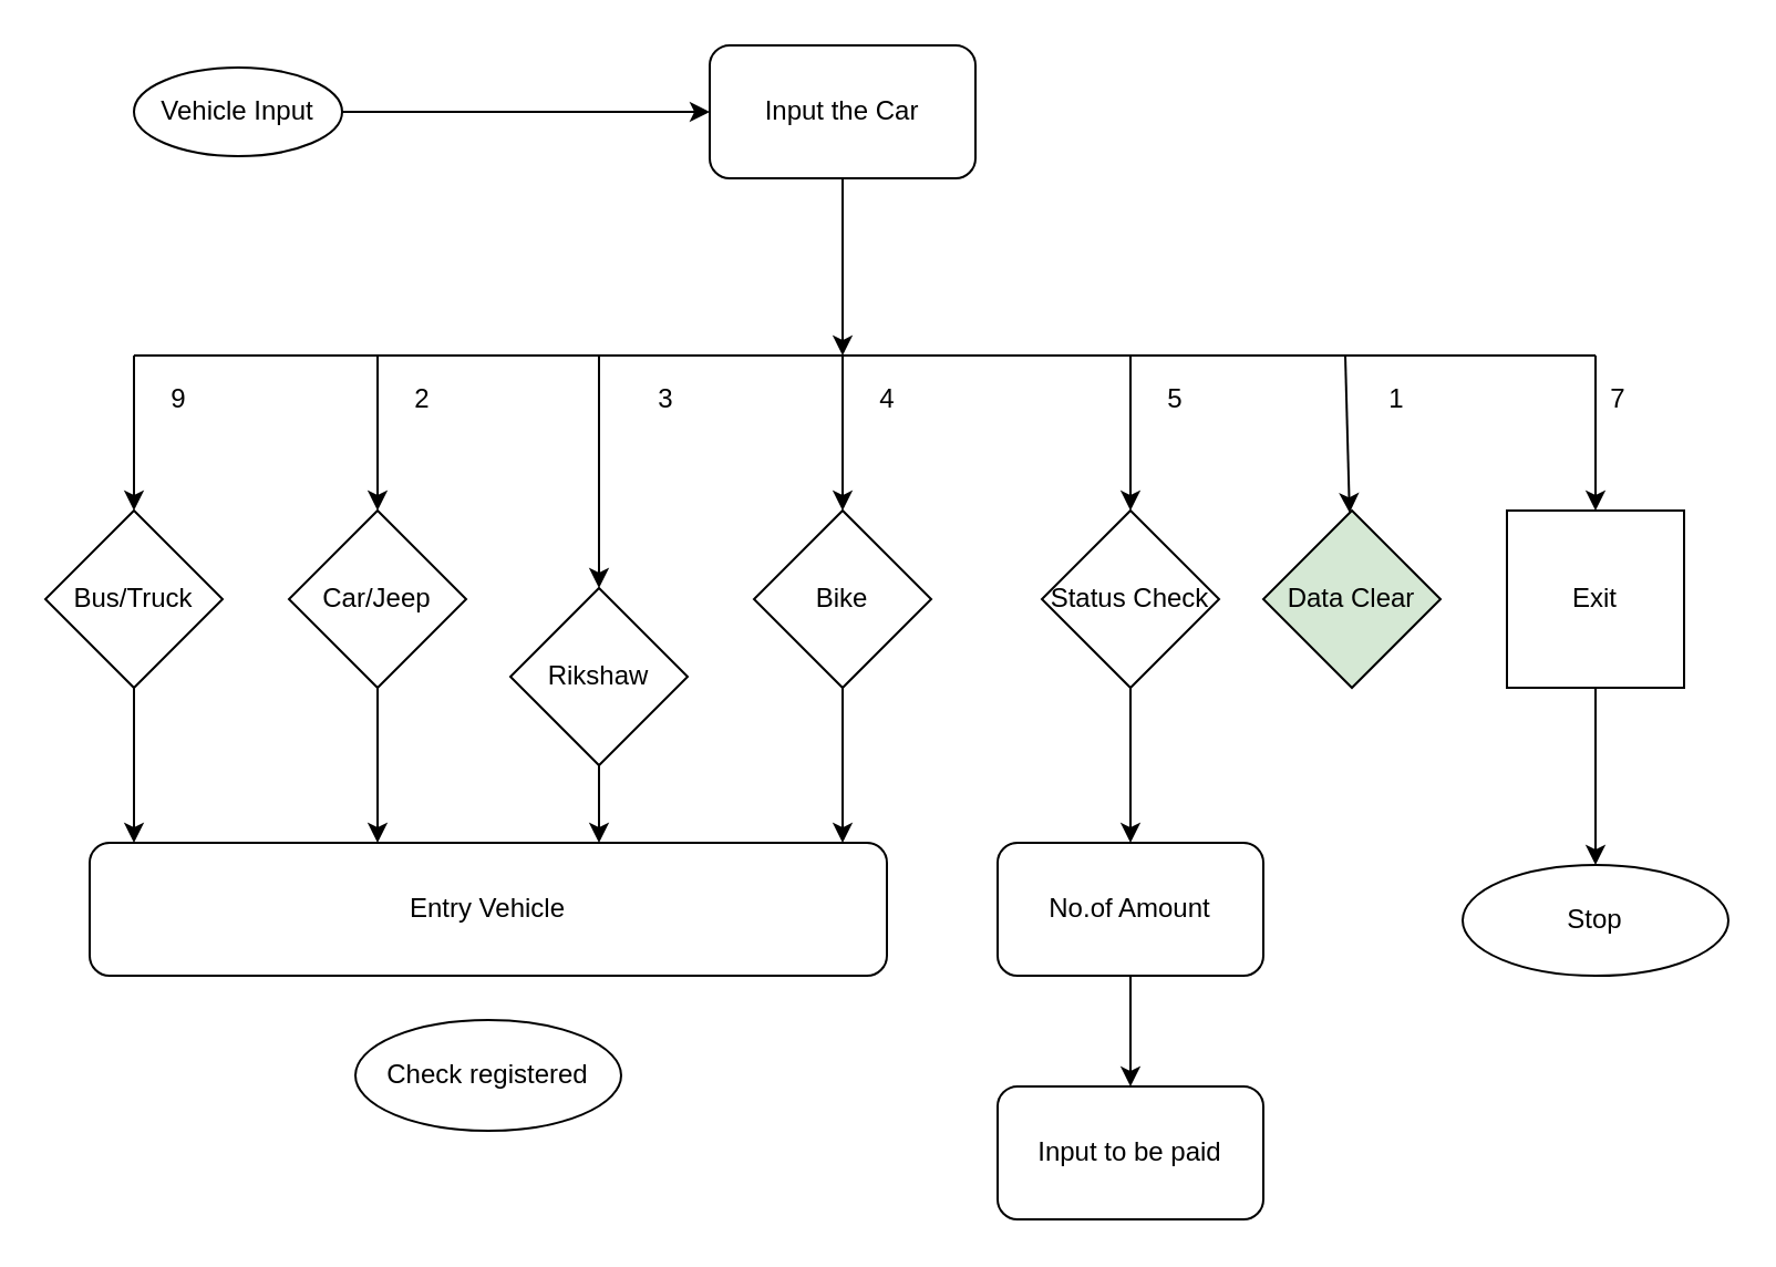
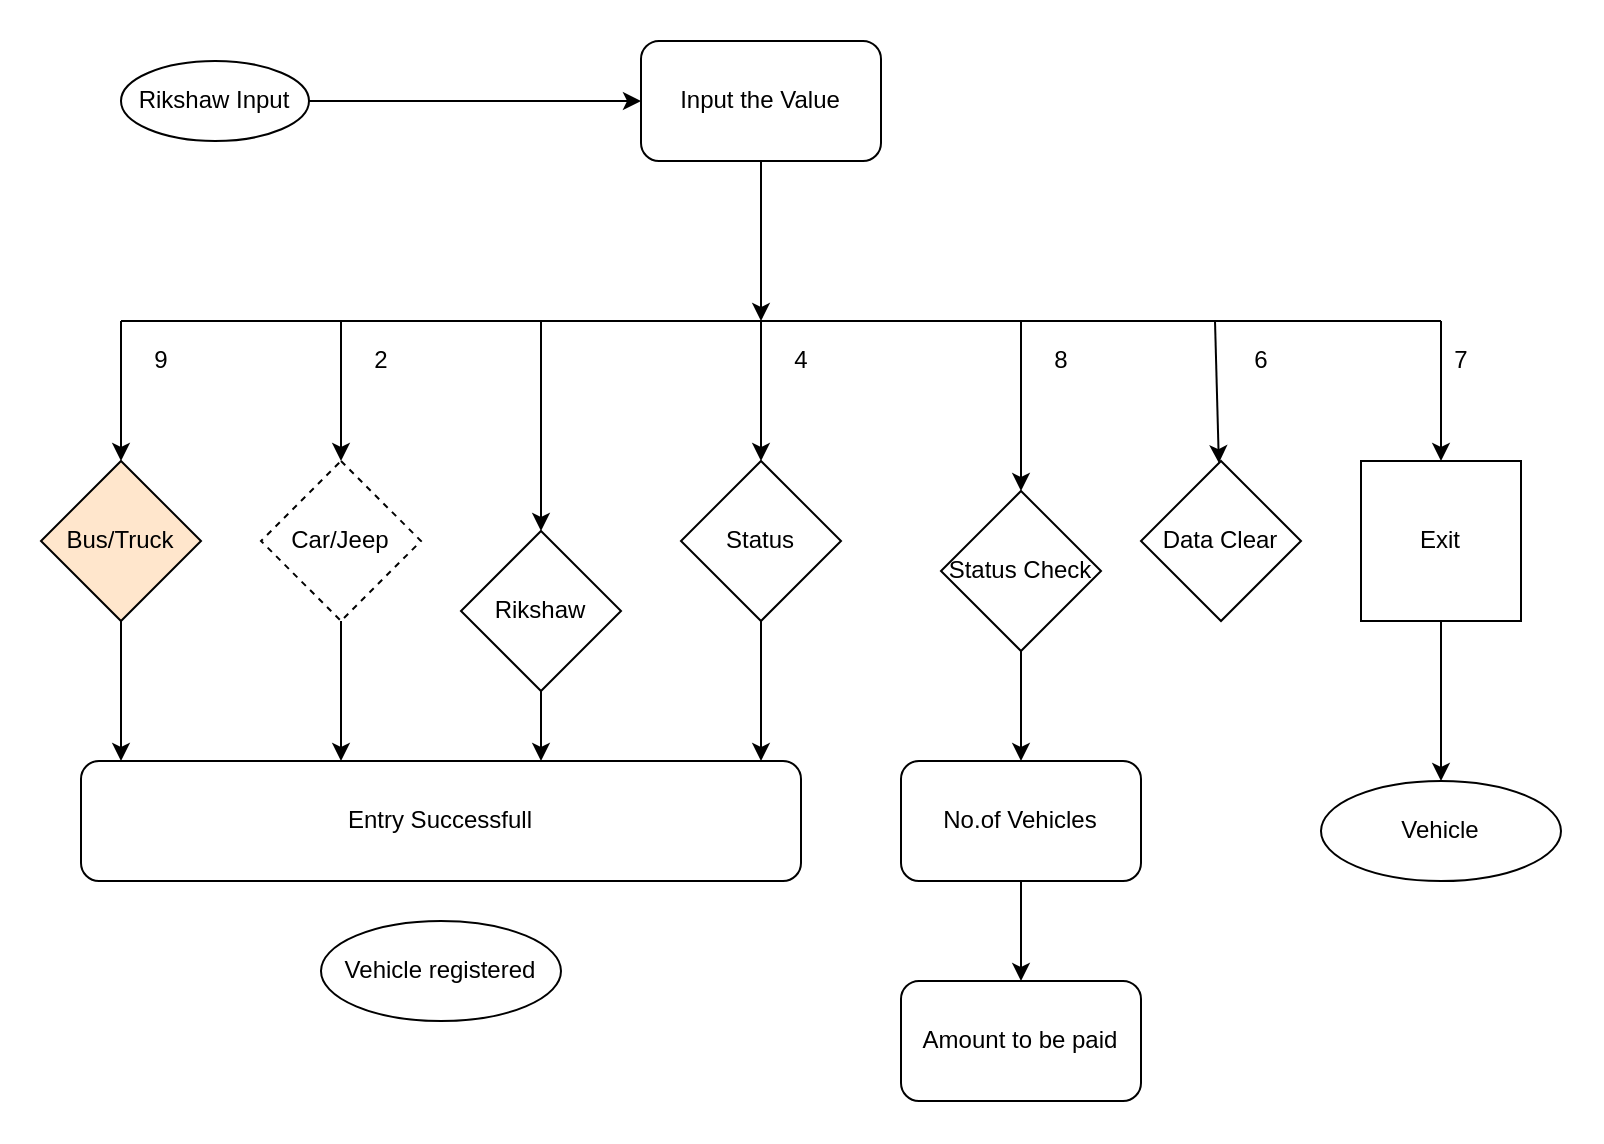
  <mxCell id="0" />
  <mxCell id="1" parent="0" />
- <mxCell id="2" value="Vehicle Input" style="ellipse;whiteSpace=wrap;html=1;" vertex="1" parent="1"><mxGeometry x="60" y="30" width="94" height="40" as="geometry" /></mxCell>
+ <mxCell id="2" value="Rikshaw Input" style="ellipse;whiteSpace=wrap;html=1;" vertex="1" parent="1"><mxGeometry x="60" y="30" width="94" height="40" as="geometry" /></mxCell>
  <mxCell id="3" value="" style="endArrow=classic;html=1;exitX=1;exitY=0.5;exitDx=0;exitDy=0;" edge="1" parent="1" source="2"><mxGeometry width="50" height="50" relative="1" as="geometry"><mxPoint x="340" y="290" as="sourcePoint" /><mxPoint x="320" y="50" as="targetPoint" /></mxGeometry></mxCell>
- <mxCell id="4" value="Input the Car" style="rounded=1;whiteSpace=wrap;html=1;" vertex="1" parent="1"><mxGeometry x="320" y="20" width="120" height="60" as="geometry" /></mxCell>
+ <mxCell id="4" value="Input the Value" style="rounded=1;whiteSpace=wrap;html=1;" vertex="1" parent="1"><mxGeometry x="320" y="20" width="120" height="60" as="geometry" /></mxCell>
  <mxCell id="5" value="" style="endArrow=classic;html=1;exitX=0.5;exitY=1;exitDx=0;exitDy=0;" edge="1" parent="1" source="4"><mxGeometry width="50" height="50" relative="1" as="geometry"><mxPoint x="370" y="84" as="sourcePoint" /><mxPoint x="380" y="160" as="targetPoint" /></mxGeometry></mxCell>
  <mxCell id="6" value="" style="endArrow=none;html=1;" edge="1" parent="1"><mxGeometry width="50" height="50" relative="1" as="geometry"><mxPoint x="60" y="160" as="sourcePoint" /><mxPoint x="720" y="160" as="targetPoint" /></mxGeometry></mxCell>
  <mxCell id="7" value="" style="endArrow=classic;html=1;" edge="1" parent="1"><mxGeometry width="50" height="50" relative="1" as="geometry"><mxPoint x="60" y="160" as="sourcePoint" /><mxPoint x="60" y="230" as="targetPoint" /></mxGeometry></mxCell>
- <mxCell id="8" value="Bus/Truck" style="rhombus;whiteSpace=wrap;html=1;" vertex="1" parent="1"><mxGeometry x="20" y="230" width="80" height="80" as="geometry" /></mxCell>
+ <mxCell id="8" value="Bus/Truck" style="rhombus;whiteSpace=wrap;html=1;fillColor=#ffe6cc;" vertex="1" parent="1"><mxGeometry x="20" y="230" width="80" height="80" as="geometry" /></mxCell>
  <mxCell id="9" value="" style="endArrow=classic;html=1;" edge="1" parent="1" target="10"><mxGeometry width="50" height="50" relative="1" as="geometry"><mxPoint x="170" y="160" as="sourcePoint" /><mxPoint x="220" y="230" as="targetPoint" /></mxGeometry></mxCell>
- <mxCell id="10" value="Car/Jeep" style="rhombus;whiteSpace=wrap;html=1;" vertex="1" parent="1"><mxGeometry x="130" y="230" width="80" height="80" as="geometry" /></mxCell>
- <mxCell id="11" value="Bike" style="rhombus;whiteSpace=wrap;html=1;" vertex="1" parent="1"><mxGeometry x="340" y="230" width="80" height="80" as="geometry" /></mxCell>
+ <mxCell id="10" value="Car/Jeep" style="rhombus;whiteSpace=wrap;html=1;dashed=1;" vertex="1" parent="1"><mxGeometry x="130" y="230" width="80" height="80" as="geometry" /></mxCell>
+ <mxCell id="11" value="Status" style="rhombus;whiteSpace=wrap;html=1;" vertex="1" parent="1"><mxGeometry x="340" y="230" width="80" height="80" as="geometry" /></mxCell>
  <mxCell id="12" value="" style="endArrow=classic;html=1;" edge="1" parent="1"><mxGeometry width="50" height="50" relative="1" as="geometry"><mxPoint x="380" y="160" as="sourcePoint" /><mxPoint x="380" y="230" as="targetPoint" /></mxGeometry></mxCell>
  <mxCell id="13" value="" style="endArrow=classic;html=1;" edge="1" parent="1" target="14"><mxGeometry width="50" height="50" relative="1" as="geometry"><mxPoint x="510" y="160" as="sourcePoint" /><mxPoint x="510" y="230" as="targetPoint" /></mxGeometry></mxCell>
- <mxCell id="14" value="Status Check" style="rhombus;whiteSpace=wrap;html=1;" vertex="1" parent="1"><mxGeometry x="470" y="230" width="80" height="80" as="geometry" /></mxCell>
+ <mxCell id="14" value="Status Check" style="rhombus;whiteSpace=wrap;html=1;" vertex="1" parent="1"><mxGeometry x="470" y="245" width="80" height="80" as="geometry" /></mxCell>
  <mxCell id="15" value="9" style="text;html=1;align=center;verticalAlign=middle;resizable=0;points=[];autosize=1;strokeColor=none;fillColor=none;" vertex="1" parent="1"><mxGeometry x="70" y="170" width="20" height="20" as="geometry" /></mxCell>
  <mxCell id="16" value="2" style="text;html=1;align=center;verticalAlign=middle;resizable=0;points=[];autosize=1;strokeColor=none;fillColor=none;" vertex="1" parent="1"><mxGeometry x="180" y="170" width="20" height="20" as="geometry" /></mxCell>
  <mxCell id="17" value="4" style="text;html=1;align=center;verticalAlign=middle;resizable=0;points=[];autosize=1;strokeColor=none;fillColor=none;" vertex="1" parent="1"><mxGeometry x="390" y="170" width="20" height="20" as="geometry" /></mxCell>
- <mxCell id="18" value="5" style="text;html=1;align=center;verticalAlign=middle;resizable=0;points=[];autosize=1;strokeColor=none;fillColor=none;" vertex="1" parent="1"><mxGeometry x="520" y="170" width="20" height="20" as="geometry" /></mxCell>
+ <mxCell id="18" value="8" style="text;html=1;align=center;verticalAlign=middle;resizable=0;points=[];autosize=1;strokeColor=none;fillColor=none;" vertex="1" parent="1"><mxGeometry x="520" y="170" width="20" height="20" as="geometry" /></mxCell>
  <mxCell id="19" value="" style="endArrow=classic;html=1;" edge="1" parent="1" target="20"><mxGeometry width="50" height="50" relative="1" as="geometry"><mxPoint x="607" y="160" as="sourcePoint" /><mxPoint x="630" y="240" as="targetPoint" /></mxGeometry></mxCell>
- <mxCell id="20" value="Data Clear" style="rhombus;whiteSpace=wrap;html=1;fillColor=#d5e8d4;" vertex="1" parent="1"><mxGeometry x="570" y="230" width="80" height="80" as="geometry" /></mxCell>
- <mxCell id="21" value="1" style="text;html=1;align=center;verticalAlign=middle;resizable=0;points=[];autosize=1;strokeColor=none;fillColor=none;" vertex="1" parent="1"><mxGeometry x="620" y="170" width="20" height="20" as="geometry" /></mxCell>
+ <mxCell id="20" value="Data Clear" style="rhombus;whiteSpace=wrap;html=1;" vertex="1" parent="1"><mxGeometry x="570" y="230" width="80" height="80" as="geometry" /></mxCell>
+ <mxCell id="21" value="6" style="text;html=1;align=center;verticalAlign=middle;resizable=0;points=[];autosize=1;strokeColor=none;fillColor=none;" vertex="1" parent="1"><mxGeometry x="620" y="170" width="20" height="20" as="geometry" /></mxCell>
  <mxCell id="22" value="" style="endArrow=classic;html=1;" edge="1" parent="1" target="23"><mxGeometry width="50" height="50" relative="1" as="geometry"><mxPoint x="720" y="160" as="sourcePoint" /><mxPoint x="720" y="230" as="targetPoint" /></mxGeometry></mxCell>
  <mxCell id="23" value="Exit" style="whiteSpace=wrap;html=1;rounded=0;" vertex="1" parent="1"><mxGeometry x="680" y="230" width="80" height="80" as="geometry" /></mxCell>
  <mxCell id="24" value="7" style="text;html=1;align=center;verticalAlign=middle;resizable=0;points=[];autosize=1;strokeColor=none;fillColor=none;" vertex="1" parent="1"><mxGeometry x="720" y="170" width="20" height="20" as="geometry" /></mxCell>
  <mxCell id="25" value="" style="endArrow=classic;html=1;" edge="1" parent="1" target="26"><mxGeometry width="50" height="50" relative="1" as="geometry"><mxPoint x="270" y="160" as="sourcePoint" /><mxPoint x="270" y="230" as="targetPoint" /></mxGeometry></mxCell>
  <mxCell id="26" value="Rikshaw" style="rhombus;whiteSpace=wrap;html=1;" vertex="1" parent="1"><mxGeometry x="230" y="265" width="80" height="80" as="geometry" /></mxCell>
- <mxCell id="27" value="3" style="text;html=1;align=center;verticalAlign=middle;resizable=0;points=[];autosize=1;strokeColor=none;fillColor=none;" vertex="1" parent="1"><mxGeometry x="290" y="170" width="20" height="20" as="geometry" /></mxCell>
  <mxCell id="28" value="" style="endArrow=classic;html=1;exitX=0.5;exitY=1;exitDx=0;exitDy=0;" edge="1" parent="1" source="10"><mxGeometry width="50" height="50" relative="1" as="geometry"><mxPoint x="340" y="290" as="sourcePoint" /><mxPoint x="170" y="380" as="targetPoint" /></mxGeometry></mxCell>
  <mxCell id="29" value="" style="endArrow=classic;html=1;exitX=0.5;exitY=1;exitDx=0;exitDy=0;" edge="1" parent="1" source="8"><mxGeometry width="50" height="50" relative="1" as="geometry"><mxPoint x="340" y="290" as="sourcePoint" /><mxPoint x="60" y="380" as="targetPoint" /></mxGeometry></mxCell>
  <mxCell id="30" value="" style="endArrow=classic;html=1;exitX=0.5;exitY=1;exitDx=0;exitDy=0;" edge="1" parent="1" source="26"><mxGeometry width="50" height="50" relative="1" as="geometry"><mxPoint x="340" y="290" as="sourcePoint" /><mxPoint x="270" y="380" as="targetPoint" /></mxGeometry></mxCell>
  <mxCell id="31" value="" style="endArrow=classic;html=1;exitX=0.5;exitY=1;exitDx=0;exitDy=0;" edge="1" parent="1" source="11"><mxGeometry width="50" height="50" relative="1" as="geometry"><mxPoint x="340" y="290" as="sourcePoint" /><mxPoint x="380" y="380" as="targetPoint" /></mxGeometry></mxCell>
- <mxCell id="32" value="Entry Vehicle" style="rounded=1;whiteSpace=wrap;html=1;" vertex="1" parent="1"><mxGeometry x="40" y="380" width="360" height="60" as="geometry" /></mxCell>
- <mxCell id="33" value="Check registered" style="ellipse;whiteSpace=wrap;html=1;" vertex="1" parent="1"><mxGeometry x="160" y="460" width="120" height="50" as="geometry" /></mxCell>
+ <mxCell id="32" value="Entry Successfull" style="rounded=1;whiteSpace=wrap;html=1;" vertex="1" parent="1"><mxGeometry x="40" y="380" width="360" height="60" as="geometry" /></mxCell>
+ <mxCell id="33" value="Vehicle registered" style="ellipse;whiteSpace=wrap;html=1;" vertex="1" parent="1"><mxGeometry x="160" y="460" width="120" height="50" as="geometry" /></mxCell>
  <mxCell id="34" value="" style="endArrow=classic;html=1;exitX=0.5;exitY=1;exitDx=0;exitDy=0;" edge="1" parent="1" source="14"><mxGeometry width="50" height="50" relative="1" as="geometry"><mxPoint x="340" y="330" as="sourcePoint" /><mxPoint x="510" y="380" as="targetPoint" /></mxGeometry></mxCell>
- <mxCell id="35" value="No.of Amount" style="rounded=1;whiteSpace=wrap;html=1;" vertex="1" parent="1"><mxGeometry x="450" y="380" width="120" height="60" as="geometry" /></mxCell>
+ <mxCell id="35" value="No.of Vehicles" style="rounded=1;whiteSpace=wrap;html=1;" vertex="1" parent="1"><mxGeometry x="450" y="380" width="120" height="60" as="geometry" /></mxCell>
  <mxCell id="36" value="" style="endArrow=classic;html=1;exitX=0.5;exitY=1;exitDx=0;exitDy=0;" edge="1" parent="1" source="35"><mxGeometry width="50" height="50" relative="1" as="geometry"><mxPoint x="340" y="330" as="sourcePoint" /><mxPoint x="510" y="490" as="targetPoint" /></mxGeometry></mxCell>
- <mxCell id="37" value="Input to be paid" style="rounded=1;whiteSpace=wrap;html=1;" vertex="1" parent="1"><mxGeometry x="450" y="490" width="120" height="60" as="geometry" /></mxCell>
+ <mxCell id="37" value="Amount to be paid" style="rounded=1;whiteSpace=wrap;html=1;" vertex="1" parent="1"><mxGeometry x="450" y="490" width="120" height="60" as="geometry" /></mxCell>
  <mxCell id="38" value="" style="endArrow=classic;html=1;exitX=0.5;exitY=1;exitDx=0;exitDy=0;" edge="1" parent="1" source="23"><mxGeometry width="50" height="50" relative="1" as="geometry"><mxPoint x="340" y="330" as="sourcePoint" /><mxPoint x="720" y="390" as="targetPoint" /></mxGeometry></mxCell>
- <mxCell id="39" value="Stop" style="ellipse;whiteSpace=wrap;html=1;" vertex="1" parent="1"><mxGeometry x="660" y="390" width="120" height="50" as="geometry" /></mxCell>
+ <mxCell id="39" value="Vehicle" style="ellipse;whiteSpace=wrap;html=1;" vertex="1" parent="1"><mxGeometry x="660" y="390" width="120" height="50" as="geometry" /></mxCell>
